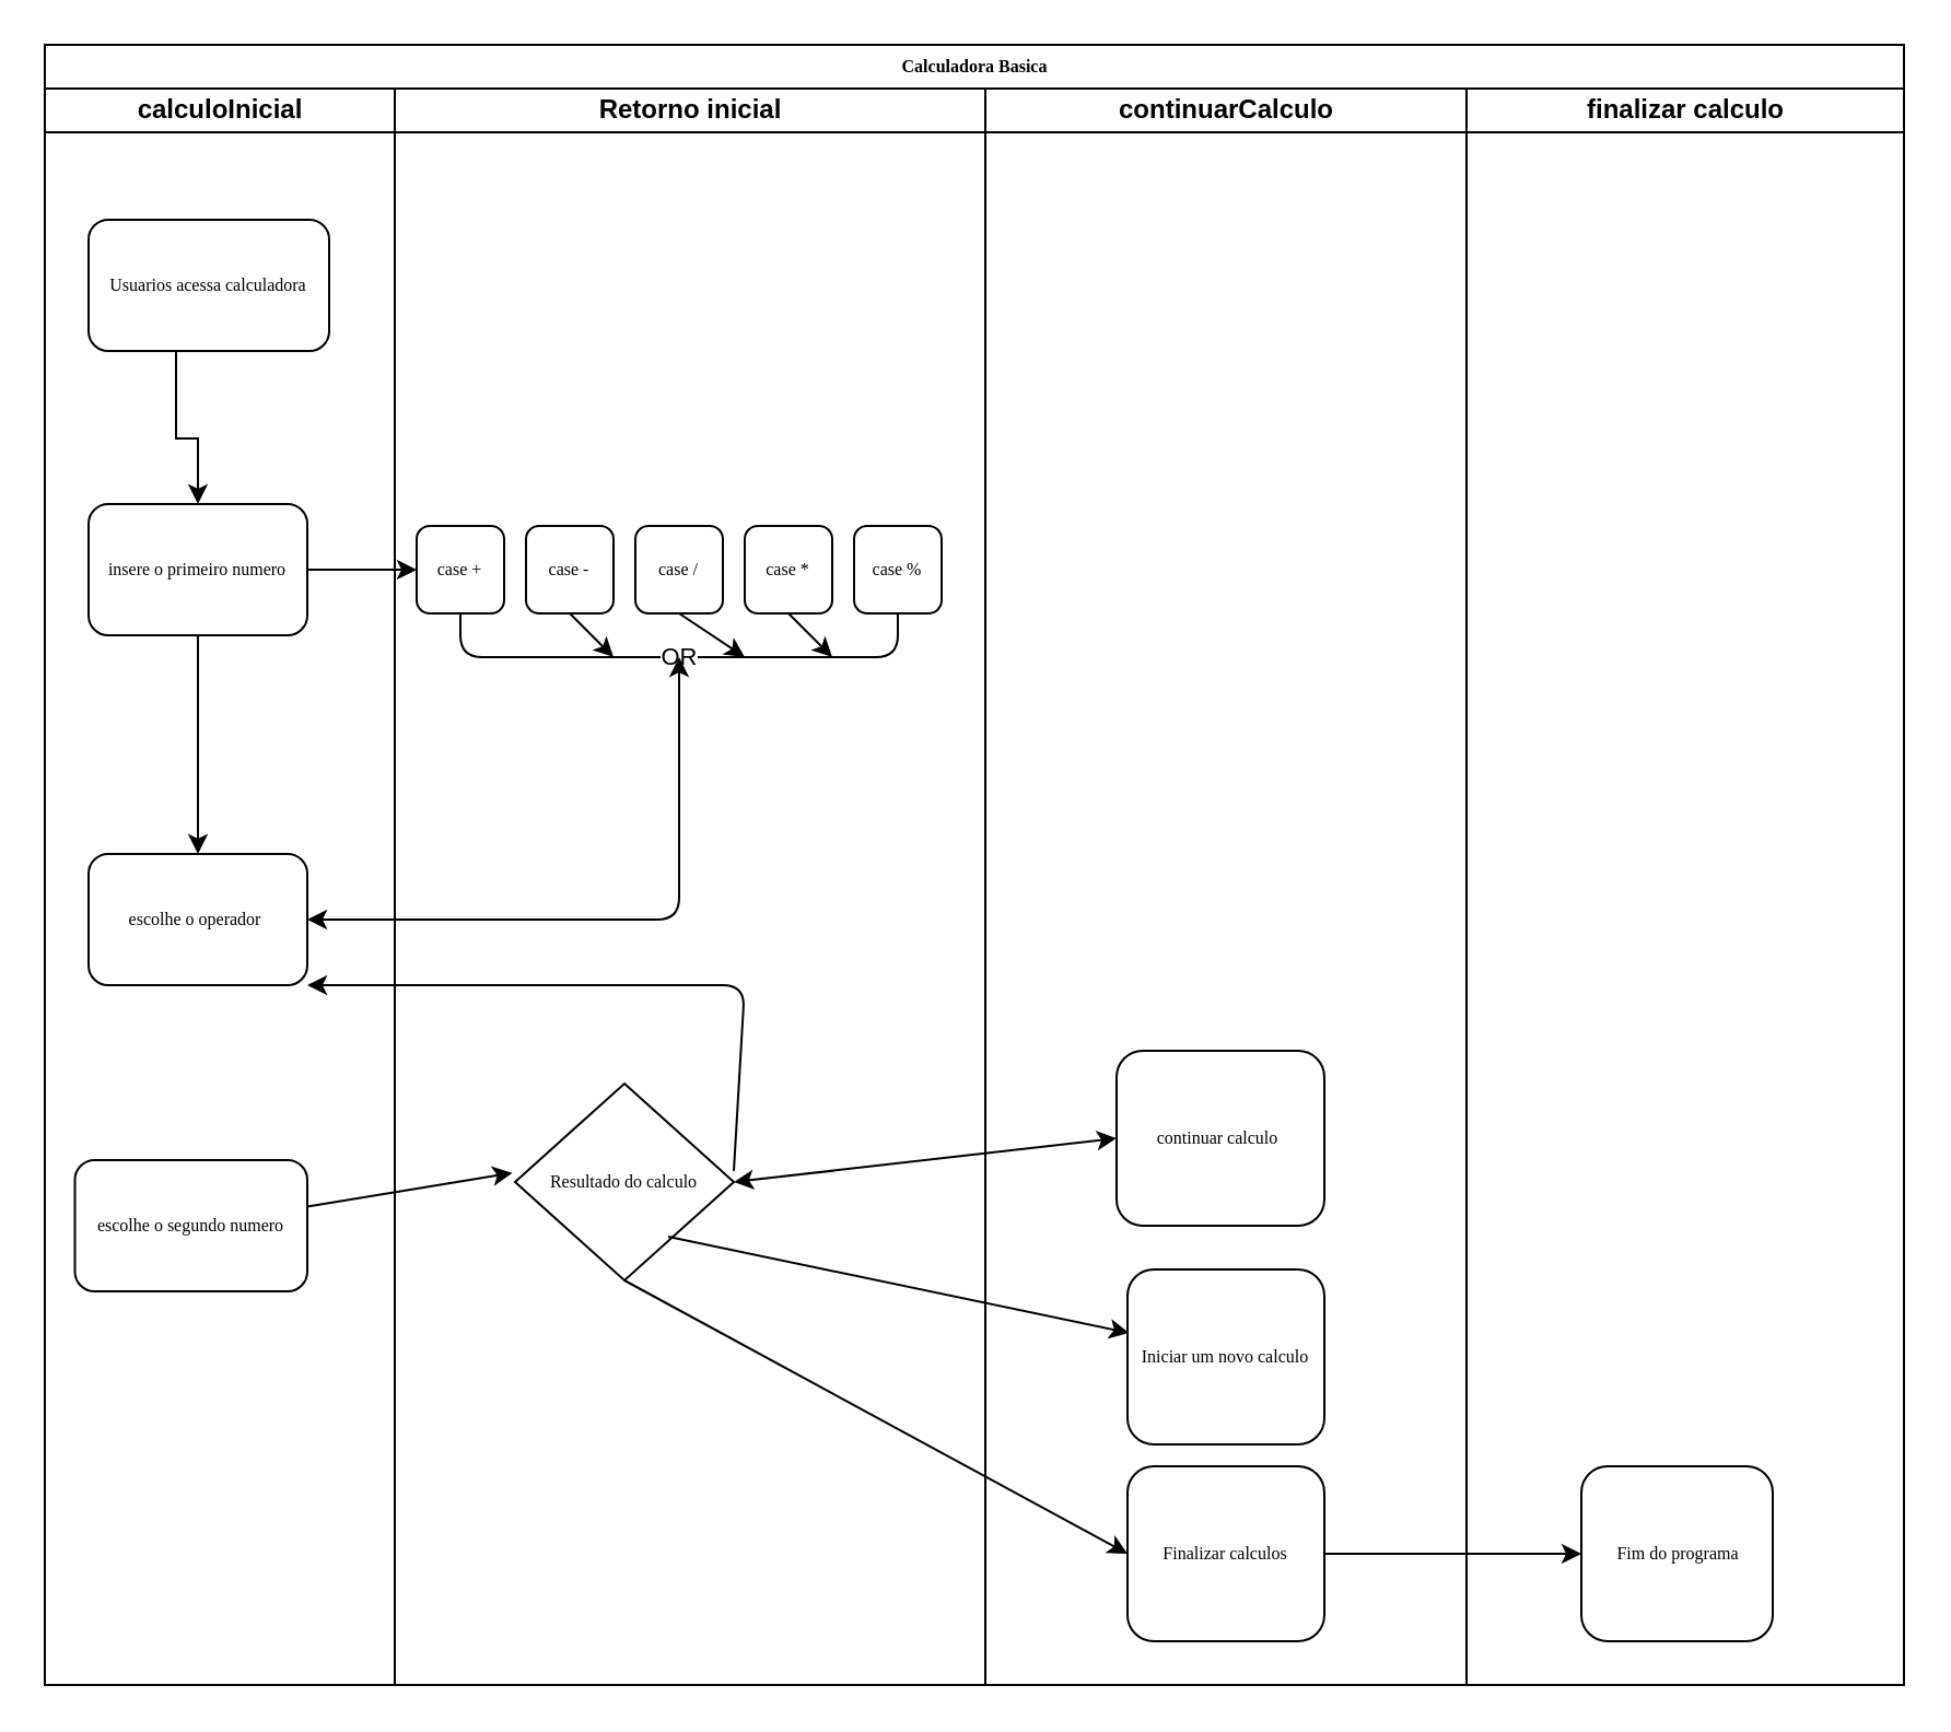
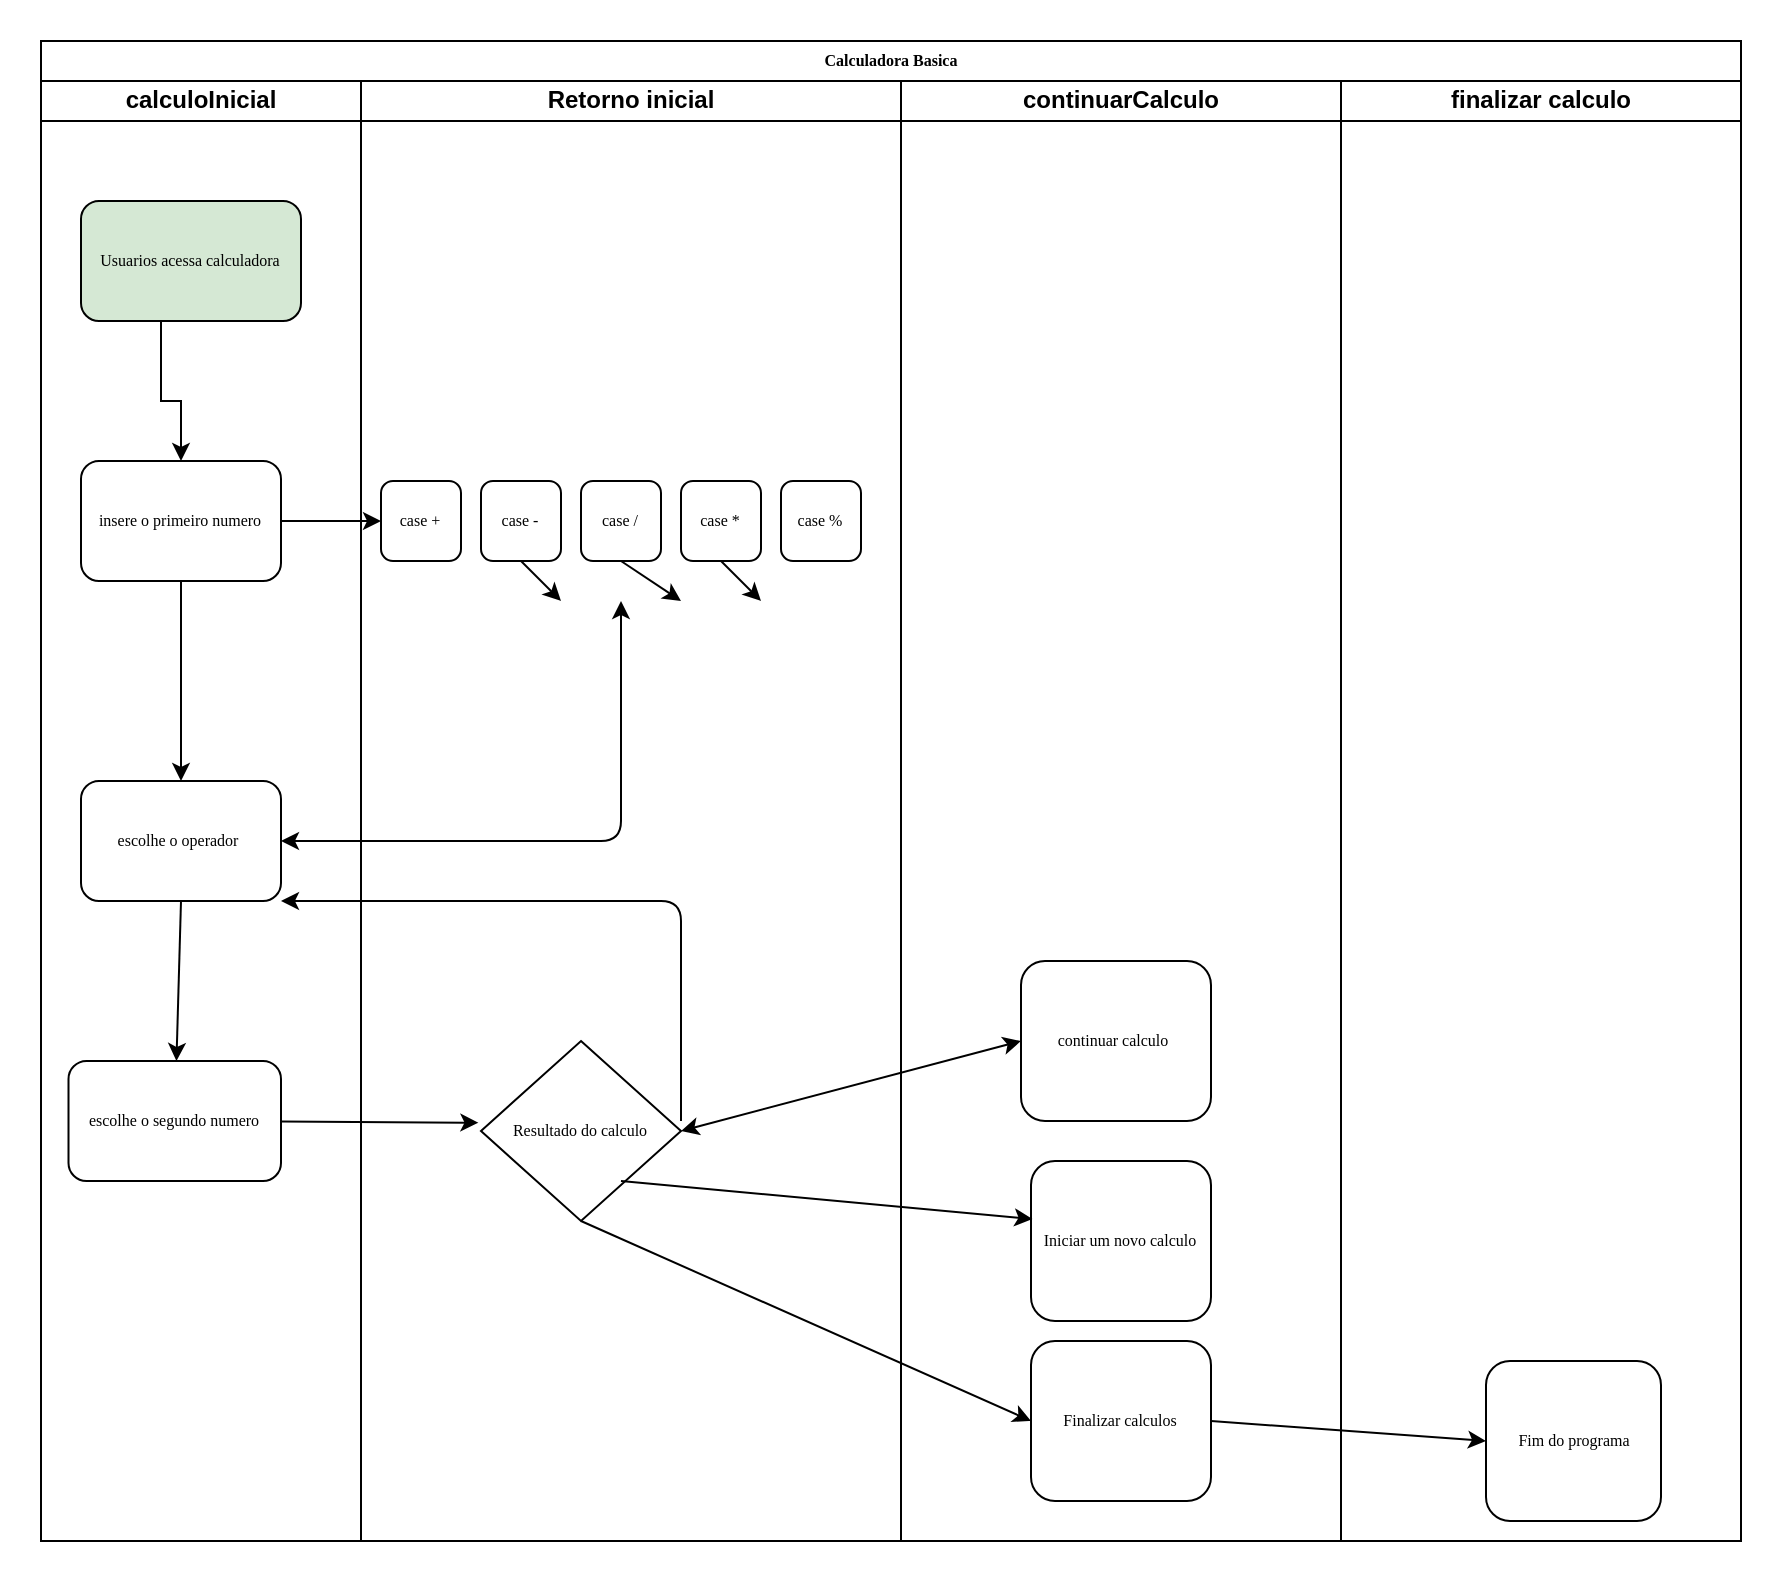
  <mxCell id="0" />
  <mxCell id="1" parent="0" />
  <mxCell id="2" style="edgeStyle=none;html=1;" parent="1" source="13" edge="1"><mxGeometry relative="1" as="geometry"><mxPoint x="130" y="450" as="targetPoint" /></mxGeometry></mxCell>
  <mxCell id="3" style="edgeStyle=none;html=1;exitX=0.5;exitY=1;exitDx=0;exitDy=0;elbow=vertical;" parent="1" source="17" edge="1"><mxGeometry relative="1" as="geometry"><mxPoint x="280" y="300" as="targetPoint" /></mxGeometry></mxCell>
  <mxCell id="4" style="edgeStyle=none;html=1;exitX=0.5;exitY=1;exitDx=0;exitDy=0;elbow=vertical;" parent="1" source="18" edge="1"><mxGeometry relative="1" as="geometry"><mxPoint x="340" y="300" as="targetPoint" /></mxGeometry></mxCell>
  <mxCell id="5" style="edgeStyle=none;html=1;exitX=0.5;exitY=1;exitDx=0;exitDy=0;elbow=vertical;" parent="1" source="19" edge="1"><mxGeometry relative="1" as="geometry"><mxPoint x="380" y="300" as="targetPoint" /></mxGeometry></mxCell>
  <mxCell id="6" value="Calculadora Basica" style="swimlane;html=1;childLayout=stackLayout;startSize=20;rounded=0;shadow=0;labelBackgroundColor=none;strokeWidth=1;fontFamily=Verdana;fontSize=8;align=center;" parent="1" vertex="1"><mxGeometry x="20" y="20" width="850" height="750" as="geometry" /></mxCell>
  <mxCell id="7" value="calculoInicial" style="swimlane;html=1;startSize=20;" parent="6" vertex="1"><mxGeometry y="20" width="160" height="730" as="geometry"><mxRectangle y="20" width="40" height="730" as="alternateBounds" /></mxGeometry></mxCell>
  <mxCell id="8" style="edgeStyle=orthogonalEdgeStyle;rounded=0;orthogonalLoop=1;jettySize=auto;html=1;entryX=0.5;entryY=0;entryDx=0;entryDy=0;" parent="7" source="9" target="11" edge="1"><mxGeometry relative="1" as="geometry"><Array as="points"><mxPoint x="60" y="160" /><mxPoint x="70" y="160" /></Array></mxGeometry></mxCell>
- <mxCell id="9" value="Usuarios acessa calculadora" style="rounded=1;whiteSpace=wrap;html=1;shadow=0;labelBackgroundColor=none;strokeWidth=1;fontFamily=Verdana;fontSize=8;align=center;" parent="7" vertex="1"><mxGeometry x="20" y="60" width="110" height="60" as="geometry" /></mxCell>
+ <mxCell id="9" value="Usuarios acessa calculadora" style="rounded=1;whiteSpace=wrap;html=1;shadow=0;labelBackgroundColor=none;strokeWidth=1;fontFamily=Verdana;fontSize=8;align=center;fillColor=#d5e8d4;" parent="7" vertex="1"><mxGeometry x="20" y="60" width="110" height="60" as="geometry" /></mxCell>
  <mxCell id="10" style="edgeStyle=orthogonalEdgeStyle;rounded=0;orthogonalLoop=1;jettySize=auto;html=1;exitX=0.5;exitY=1;exitDx=0;exitDy=0;entryX=0.5;entryY=0;entryDx=0;entryDy=0;" parent="7" source="11" target="13" edge="1"><mxGeometry relative="1" as="geometry" /></mxCell>
  <mxCell id="11" value="insere o primeiro numero" style="rounded=1;whiteSpace=wrap;html=1;shadow=0;labelBackgroundColor=none;strokeWidth=1;fontFamily=Verdana;fontSize=8;align=center;" parent="7" vertex="1"><mxGeometry x="20" y="190" width="100" height="60" as="geometry" /></mxCell>
+ <mxCell id="12" style="edgeStyle=none;html=1;exitX=0.5;exitY=1;exitDx=0;exitDy=0;elbow=vertical;" parent="7" source="13" target="14" edge="1"><mxGeometry relative="1" as="geometry" /></mxCell>
  <mxCell id="13" value="escolhe o operador&amp;nbsp;" style="rounded=1;whiteSpace=wrap;html=1;shadow=0;labelBackgroundColor=none;strokeWidth=1;fontFamily=Verdana;fontSize=8;align=center;" parent="7" vertex="1"><mxGeometry x="20" y="350" width="100" height="60" as="geometry" /></mxCell>
  <mxCell id="14" value="escolhe o segundo numero" style="rounded=1;whiteSpace=wrap;html=1;shadow=0;labelBackgroundColor=none;strokeWidth=1;fontFamily=Verdana;fontSize=8;align=center;" parent="7" vertex="1"><mxGeometry x="13.75" y="490" width="106.25" height="60" as="geometry" /></mxCell>
  <mxCell id="15" value="Retorno inicial" style="swimlane;html=1;startSize=20;" parent="6" vertex="1"><mxGeometry x="160" y="20" width="270" height="730" as="geometry" /></mxCell>
  <mxCell id="16" value="case +" style="rounded=1;whiteSpace=wrap;html=1;shadow=0;labelBackgroundColor=none;strokeWidth=1;fontFamily=Verdana;fontSize=8;align=center;" parent="15" vertex="1"><mxGeometry x="10" y="200" width="40" height="40" as="geometry" /></mxCell>
  <mxCell id="17" value="case -" style="rounded=1;whiteSpace=wrap;html=1;shadow=0;labelBackgroundColor=none;strokeWidth=1;fontFamily=Verdana;fontSize=8;align=center;" parent="15" vertex="1"><mxGeometry x="60" y="200" width="40" height="40" as="geometry" /></mxCell>
  <mxCell id="18" value="case /" style="rounded=1;whiteSpace=wrap;html=1;shadow=0;labelBackgroundColor=none;strokeWidth=1;fontFamily=Verdana;fontSize=8;align=center;" parent="15" vertex="1"><mxGeometry x="110" y="200" width="40" height="40" as="geometry" /></mxCell>
  <mxCell id="19" value="case *" style="rounded=1;whiteSpace=wrap;html=1;shadow=0;labelBackgroundColor=none;strokeWidth=1;fontFamily=Verdana;fontSize=8;align=center;" parent="15" vertex="1"><mxGeometry x="160" y="200" width="40" height="40" as="geometry" /></mxCell>
  <mxCell id="20" value="case %" style="rounded=1;whiteSpace=wrap;html=1;shadow=0;labelBackgroundColor=none;strokeWidth=1;fontFamily=Verdana;fontSize=8;align=center;" parent="15" vertex="1"><mxGeometry x="210" y="200" width="40" height="40" as="geometry" /></mxCell>
- <mxCell id="21" value="Resultado do calculo" style="rhombus;whiteSpace=wrap;html=1;rounded=0;shadow=0;labelBackgroundColor=none;strokeWidth=1;fontFamily=Verdana;fontSize=8;align=center;" parent="15" vertex="1"><mxGeometry x="55" y="455" width="100" height="90" as="geometry" /></mxCell>
- <mxCell id="22" value="OR" style="endArrow=none;html=1;elbow=vertical;exitX=0.5;exitY=1;exitDx=0;exitDy=0;entryX=0.5;entryY=1;entryDx=0;entryDy=0;" parent="15" source="16" target="20" edge="1"><mxGeometry width="50" height="50" relative="1" as="geometry"><mxPoint x="30" y="270" as="sourcePoint" /><mxPoint x="240" y="260" as="targetPoint" /><Array as="points"><mxPoint x="30" y="260" /><mxPoint x="70" y="260" /><mxPoint x="230" y="260" /></Array></mxGeometry></mxCell>
+ <mxCell id="21" value="Resultado do calculo" style="rhombus;whiteSpace=wrap;html=1;rounded=0;shadow=0;labelBackgroundColor=none;strokeWidth=1;fontFamily=Verdana;fontSize=8;align=center;" parent="15" vertex="1"><mxGeometry x="60" y="480" width="100" height="90" as="geometry" /></mxCell>
  <mxCell id="23" value="continuarCalculo" style="swimlane;html=1;startSize=20;" parent="6" vertex="1"><mxGeometry x="430" y="20" width="220" height="730" as="geometry" /></mxCell>
  <mxCell id="24" value="continuar calculo&amp;nbsp;" style="rounded=1;whiteSpace=wrap;html=1;shadow=0;labelBackgroundColor=none;strokeWidth=1;fontFamily=Verdana;fontSize=8;align=center;" parent="23" vertex="1"><mxGeometry x="60" y="440" width="95" height="80" as="geometry" /></mxCell>
  <mxCell id="25" value="Iniciar um novo calculo" style="rounded=1;whiteSpace=wrap;html=1;shadow=0;labelBackgroundColor=none;strokeWidth=1;fontFamily=Verdana;fontSize=8;align=center;" parent="23" vertex="1"><mxGeometry x="65" y="540" width="90" height="80" as="geometry" /></mxCell>
  <mxCell id="26" value="Finalizar calculos" style="rounded=1;whiteSpace=wrap;html=1;shadow=0;labelBackgroundColor=none;strokeWidth=1;fontFamily=Verdana;fontSize=8;align=center;" parent="23" vertex="1"><mxGeometry x="65" y="630" width="90" height="80" as="geometry" /></mxCell>
  <mxCell id="27" value="finalizar calculo" style="swimlane;html=1;startSize=20;" parent="6" vertex="1"><mxGeometry x="650" y="20" width="200" height="730" as="geometry" /></mxCell>
- <mxCell id="28" value="Fim do programa" style="rounded=1;whiteSpace=wrap;html=1;shadow=0;labelBackgroundColor=none;strokeWidth=1;fontFamily=Verdana;fontSize=8;align=center;" parent="27" vertex="1"><mxGeometry x="52.5" y="630" width="87.5" height="80" as="geometry" /></mxCell>
+ <mxCell id="28" value="Fim do programa" style="rounded=1;whiteSpace=wrap;html=1;shadow=0;labelBackgroundColor=none;strokeWidth=1;fontFamily=Verdana;fontSize=8;align=center;" parent="27" vertex="1"><mxGeometry x="72.5" y="640" width="87.5" height="80" as="geometry" /></mxCell>
  <mxCell id="29" style="edgeStyle=none;html=1;exitX=1;exitY=0.5;exitDx=0;exitDy=0;entryX=0;entryY=0.5;entryDx=0;entryDy=0;" parent="6" source="11" target="16" edge="1"><mxGeometry relative="1" as="geometry" /></mxCell>
  <mxCell id="30" style="edgeStyle=none;html=1;entryX=-0.013;entryY=0.454;entryDx=0;entryDy=0;entryPerimeter=0;" parent="6" source="14" target="21" edge="1"><mxGeometry relative="1" as="geometry"><mxPoint x="210.0" y="545.0" as="targetPoint" /></mxGeometry></mxCell>
  <mxCell id="31" style="edgeStyle=none;html=1;exitX=0.7;exitY=0.778;exitDx=0;exitDy=0;entryX=0.008;entryY=0.363;entryDx=0;entryDy=0;entryPerimeter=0;exitPerimeter=0;" parent="6" source="21" target="25" edge="1"><mxGeometry relative="1" as="geometry"><mxPoint x="340" y="562.5" as="sourcePoint" /></mxGeometry></mxCell>
  <mxCell id="32" style="edgeStyle=none;html=1;entryX=0;entryY=0.5;entryDx=0;entryDy=0;exitX=0.5;exitY=1;exitDx=0;exitDy=0;" parent="6" source="21" target="26" edge="1"><mxGeometry relative="1" as="geometry"><mxPoint x="310" y="580" as="sourcePoint" /></mxGeometry></mxCell>
  <mxCell id="33" value="" style="endArrow=classic;startArrow=classic;html=1;elbow=vertical;entryX=0;entryY=0.5;entryDx=0;entryDy=0;exitX=1;exitY=0.5;exitDx=0;exitDy=0;" parent="6" source="21" target="24" edge="1"><mxGeometry width="50" height="50" relative="1" as="geometry"><mxPoint x="270" y="500" as="sourcePoint" /><mxPoint x="320" y="450" as="targetPoint" /><Array as="points" /></mxGeometry></mxCell>
  <mxCell id="34" style="edgeStyle=none;html=1;entryX=1;entryY=1;entryDx=0;entryDy=0;elbow=vertical;exitX=1;exitY=0.444;exitDx=0;exitDy=0;exitPerimeter=0;" parent="6" source="21" target="13" edge="1"><mxGeometry relative="1" as="geometry"><Array as="points"><mxPoint x="320" y="430" /></Array></mxGeometry></mxCell>
  <mxCell id="35" style="edgeStyle=none;html=1;exitX=1;exitY=0.5;exitDx=0;exitDy=0;entryX=0;entryY=0.5;entryDx=0;entryDy=0;elbow=vertical;" parent="6" source="26" target="28" edge="1"><mxGeometry relative="1" as="geometry" /></mxCell>
  <mxCell id="36" value="" style="endArrow=classic;startArrow=classic;html=1;elbow=vertical;exitX=1;exitY=0.5;exitDx=0;exitDy=0;" parent="1" source="13" edge="1"><mxGeometry width="50" height="50" relative="1" as="geometry"><mxPoint x="290" y="440" as="sourcePoint" /><mxPoint x="310" y="300" as="targetPoint" /><Array as="points"><mxPoint x="310" y="420" /></Array></mxGeometry></mxCell>
